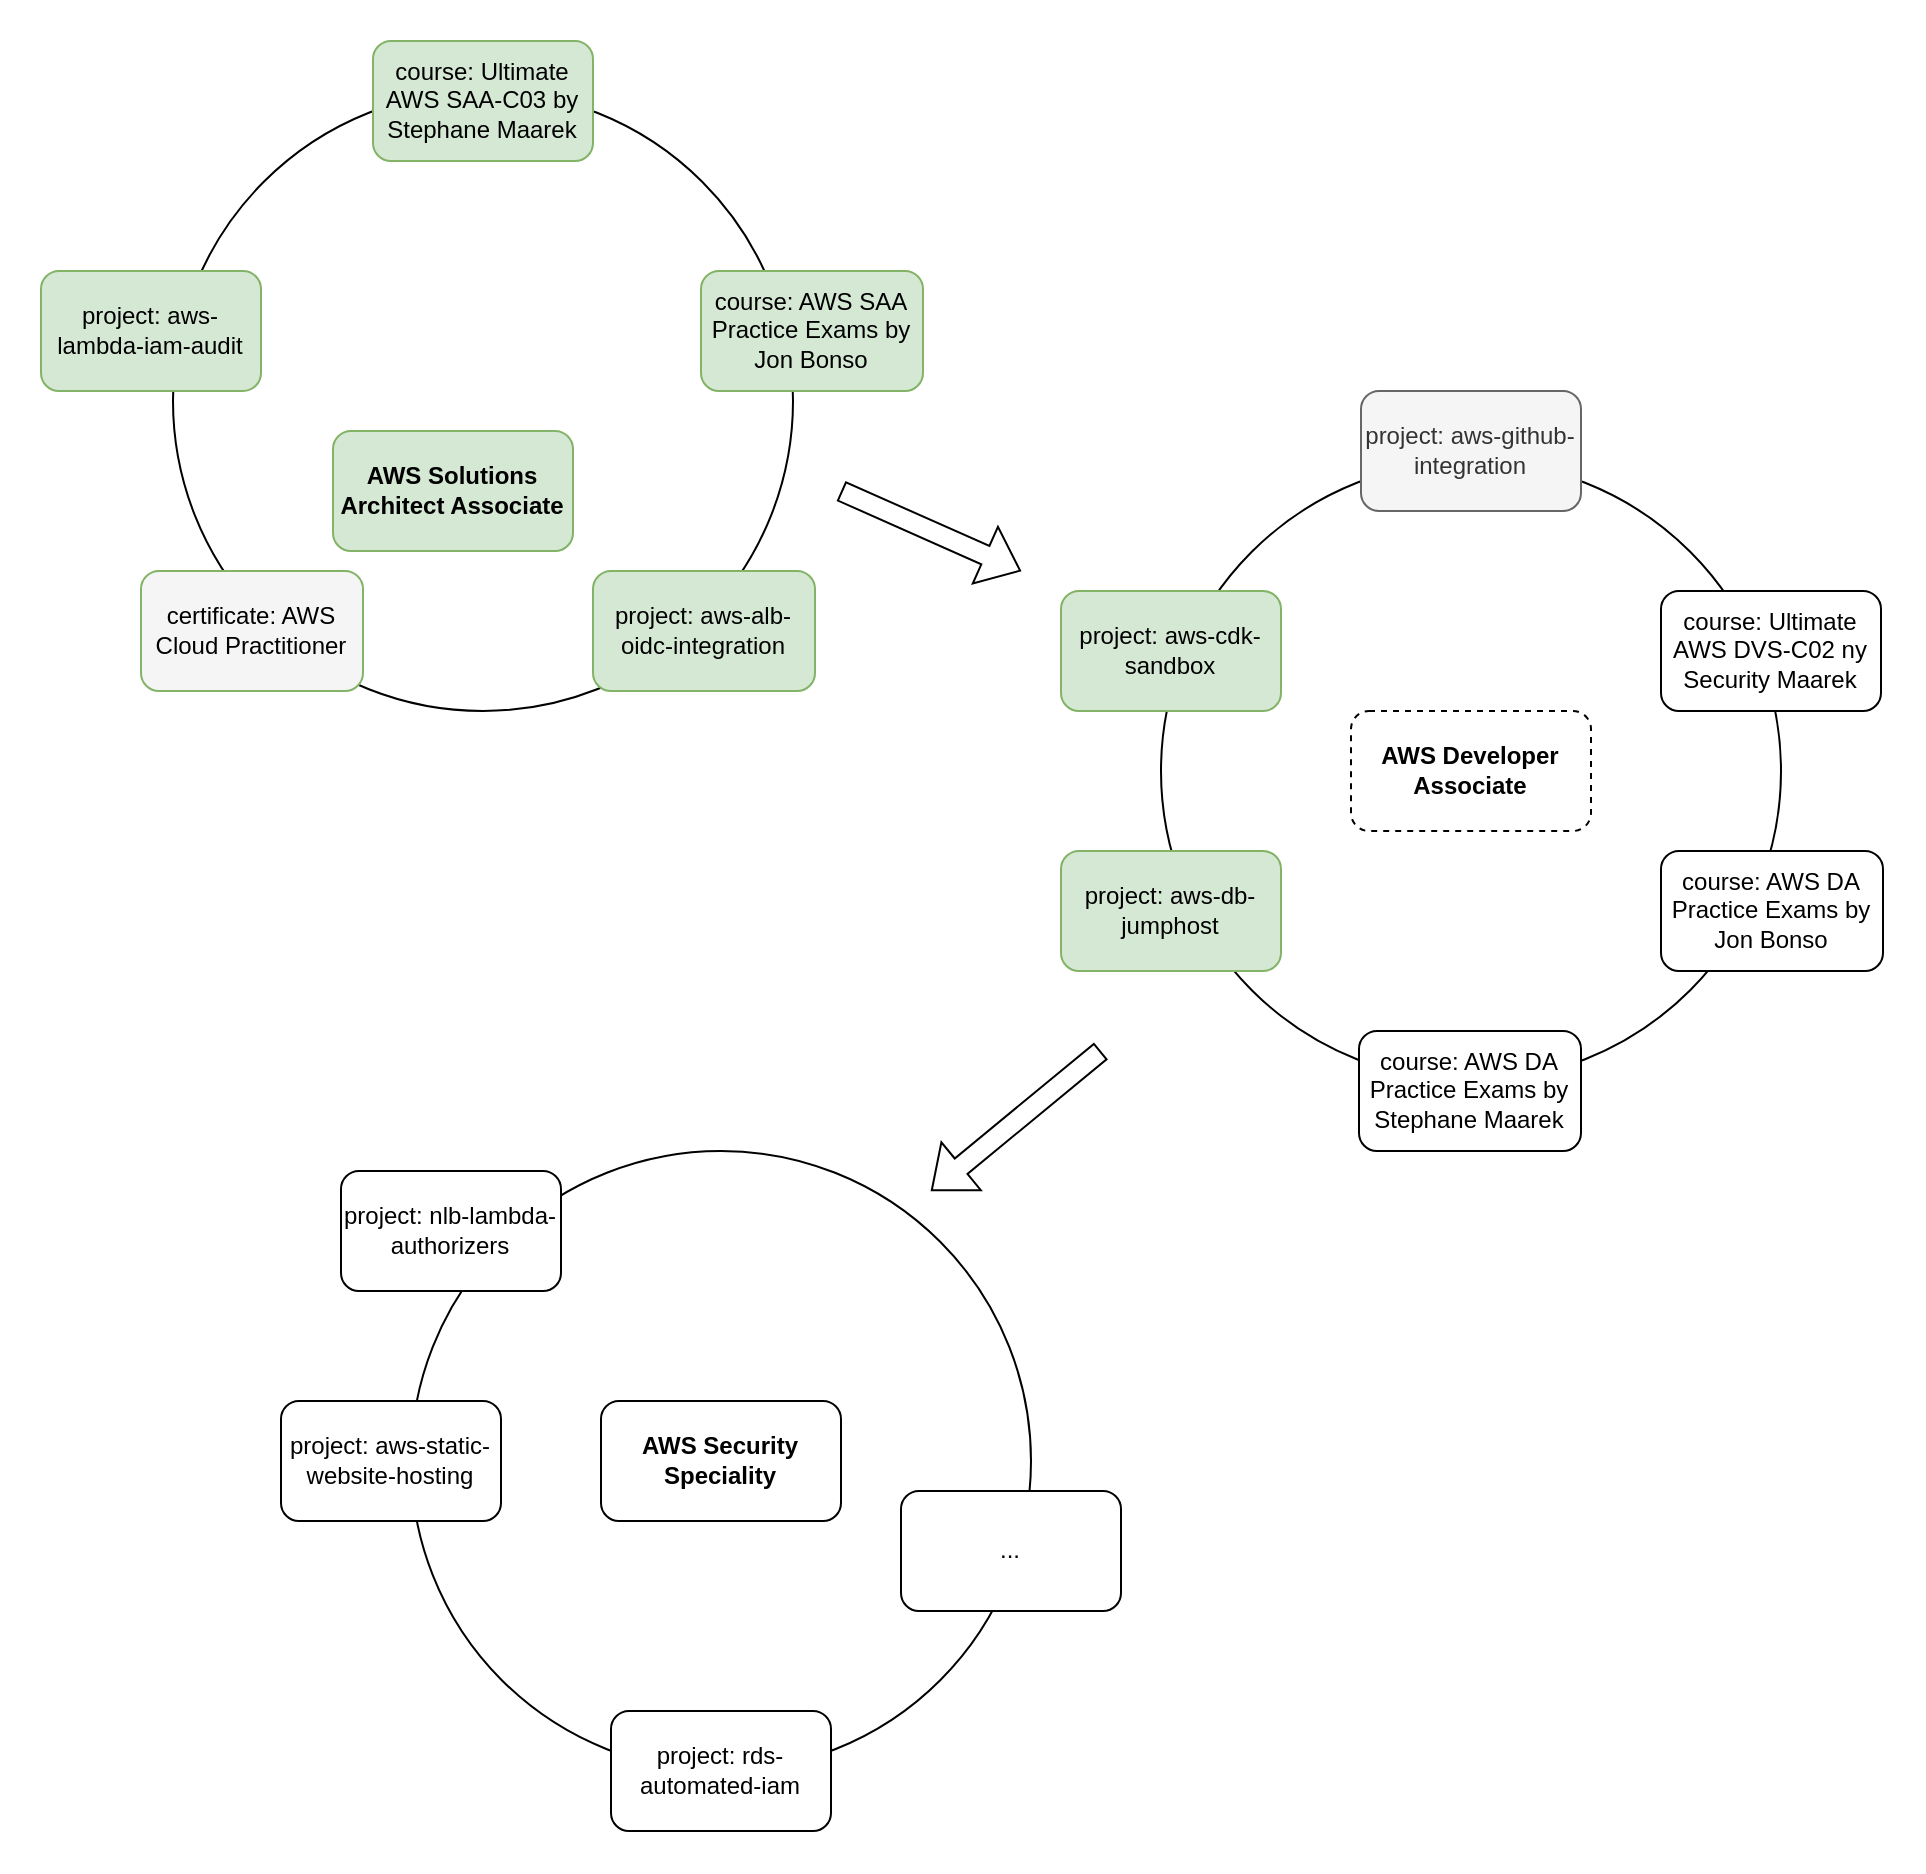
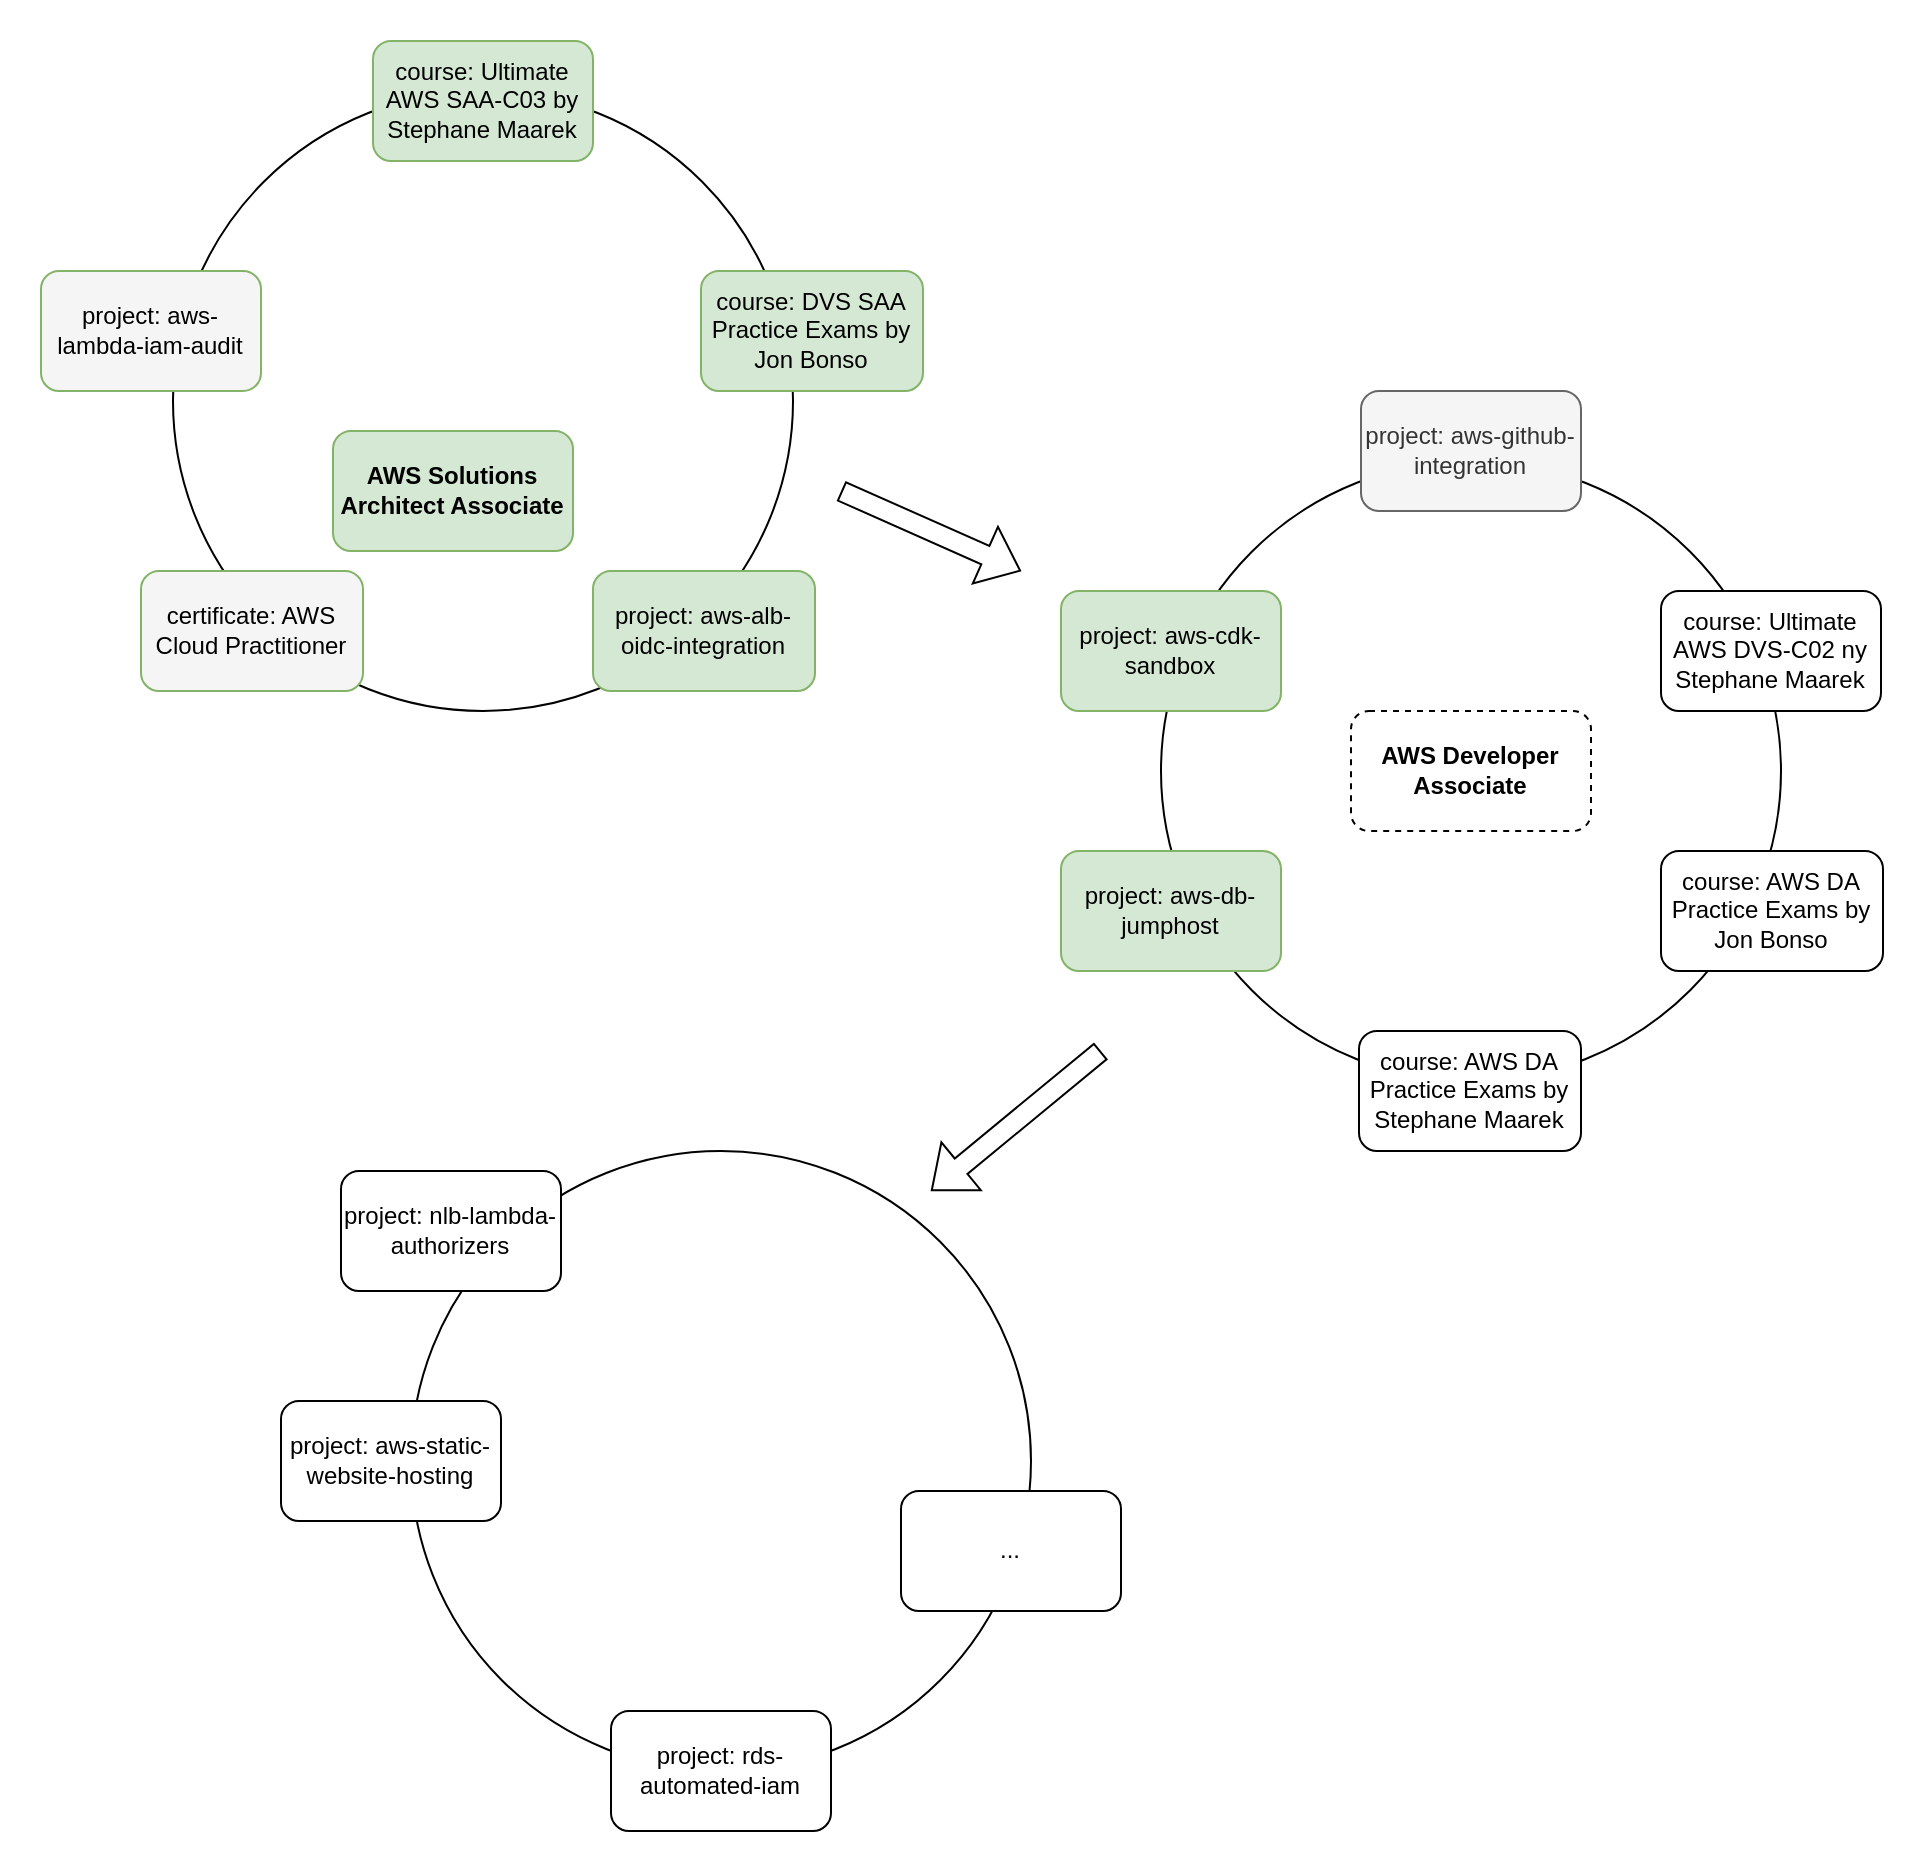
  <mxCell id="0" />
  <mxCell id="1" parent="0" />
  <mxCell id="2" value="" style="ellipse;whiteSpace=wrap;html=1;aspect=fixed;fillColor=none;" parent="1" vertex="1"><mxGeometry x="580" y="230" width="310" height="310" as="geometry" /></mxCell>
  <mxCell id="3" value="" style="ellipse;whiteSpace=wrap;html=1;aspect=fixed;fillColor=none;" parent="1" vertex="1"><mxGeometry x="205" y="575" width="310" height="310" as="geometry" /></mxCell>
  <mxCell id="4" value="" style="ellipse;whiteSpace=wrap;html=1;aspect=fixed;fillColor=none;" parent="1" vertex="1"><mxGeometry x="86" y="45" width="310" height="310" as="geometry" /></mxCell>
  <mxCell id="5" value="AWS Solutions Architect Associate" style="rounded=1;whiteSpace=wrap;html=1;fillColor=#d5e8d4;strokeColor=#82b366;fontStyle=1" parent="1" vertex="1"><mxGeometry x="166" y="215" width="120" height="60" as="geometry" /></mxCell>
  <mxCell id="6" value="project: aws-static-website-hosting" style="rounded=1;whiteSpace=wrap;html=1;" parent="1" vertex="1"><mxGeometry x="140" y="700" width="110" height="60" as="geometry" /></mxCell>
  <mxCell id="7" value="project: aws-alb-oidc-integration" style="rounded=1;whiteSpace=wrap;html=1;fillColor=#d5e8d4;strokeColor=#82b366;" parent="1" vertex="1"><mxGeometry x="296" y="285" width="111" height="60" as="geometry" /></mxCell>
- <mxCell id="8" value="course: AWS SAA Practice Exams by Jon Bonso" style="rounded=1;whiteSpace=wrap;html=1;fillColor=#d5e8d4;strokeColor=#82b366;" parent="1" vertex="1"><mxGeometry x="350" y="135" width="111" height="60" as="geometry" /></mxCell>
+ <mxCell id="8" value="course: DVS SAA Practice Exams by Jon Bonso" style="rounded=1;whiteSpace=wrap;html=1;fillColor=#d5e8d4;strokeColor=#82b366;" parent="1" vertex="1"><mxGeometry x="350" y="135" width="111" height="60" as="geometry" /></mxCell>
  <mxCell id="9" value="project: nlb-lambda- authorizers" style="rounded=1;whiteSpace=wrap;html=1;" parent="1" vertex="1"><mxGeometry x="170" y="585" width="110" height="60" as="geometry" /></mxCell>
- <mxCell id="10" value="AWS Security Speciality" style="rounded=1;whiteSpace=wrap;html=1;fontStyle=1" parent="1" vertex="1"><mxGeometry x="300" y="700" width="120" height="60" as="geometry" /></mxCell>
  <mxCell id="11" value="AWS Developer Associate" style="rounded=1;whiteSpace=wrap;html=1;fontStyle=1;dashed=1;" parent="1" vertex="1"><mxGeometry x="675" y="355" width="120" height="60" as="geometry" /></mxCell>
- <mxCell id="12" value="course: Ultimate AWS DVS-C02 ny Security Maarek" style="rounded=1;whiteSpace=wrap;html=1;" parent="1" vertex="1"><mxGeometry x="830" y="295" width="110" height="60" as="geometry" /></mxCell>
+ <mxCell id="12" value="course: Ultimate AWS DVS-C02 ny Stephane Maarek" style="rounded=1;whiteSpace=wrap;html=1;" parent="1" vertex="1"><mxGeometry x="830" y="295" width="110" height="60" as="geometry" /></mxCell>
  <mxCell id="13" value="project: aws-cdk-sandbox" style="rounded=1;whiteSpace=wrap;html=1;fillColor=#d5e8d4;strokeColor=#82b366;" parent="1" vertex="1"><mxGeometry x="530" y="295" width="110" height="60" as="geometry" /></mxCell>
  <mxCell id="14" value="course: Ultimate AWS SAA-C03 by Stephane Maarek" style="rounded=1;whiteSpace=wrap;html=1;fillColor=#d5e8d4;strokeColor=#82b366;" parent="1" vertex="1"><mxGeometry x="186" y="20" width="110" height="60" as="geometry" /></mxCell>
- <mxCell id="15" value="project: aws-lambda-iam-audit" style="rounded=1;whiteSpace=wrap;html=1;fillColor=#d5e8d4;strokeColor=#82b366;" parent="1" vertex="1"><mxGeometry x="20" y="135" width="110" height="60" as="geometry" /></mxCell>
+ <mxCell id="15" value="project: aws-lambda-iam-audit" style="rounded=1;whiteSpace=wrap;html=1;fillColor=#f5f5f5;strokeColor=#82b366;" parent="1" vertex="1"><mxGeometry x="20" y="135" width="110" height="60" as="geometry" /></mxCell>
  <mxCell id="16" value="certificate: AWS Cloud Practitioner" style="rounded=1;whiteSpace=wrap;html=1;fillColor=#f5f5f5;strokeColor=#82b366;" parent="1" vertex="1"><mxGeometry x="70" y="285" width="111" height="60" as="geometry" /></mxCell>
  <mxCell id="17" value="" style="shape=flexArrow;endArrow=classic;html=1;rounded=0;" parent="1" edge="1"><mxGeometry width="50" height="50" relative="1" as="geometry"><mxPoint x="420" y="245" as="sourcePoint" /><mxPoint x="510" y="285" as="targetPoint" /></mxGeometry></mxCell>
  <mxCell id="18" value="" style="shape=flexArrow;endArrow=classic;html=1;rounded=0;" parent="1" edge="1"><mxGeometry width="50" height="50" relative="1" as="geometry"><mxPoint x="550" y="525" as="sourcePoint" /><mxPoint x="465" y="595" as="targetPoint" /></mxGeometry></mxCell>
  <mxCell id="19" value="course: AWS DA Practice Exams by Jon Bonso" style="rounded=1;whiteSpace=wrap;html=1;" parent="1" vertex="1"><mxGeometry x="830" y="425" width="111" height="60" as="geometry" /></mxCell>
  <mxCell id="20" value="course: AWS DA Practice Exams by Stephane Maarek" style="rounded=1;whiteSpace=wrap;html=1;" parent="1" vertex="1"><mxGeometry x="679" y="515" width="111" height="60" as="geometry" /></mxCell>
  <mxCell id="21" value="project: aws-github-integration" style="rounded=1;whiteSpace=wrap;html=1;fillColor=#f5f5f5;strokeColor=#666666;fontColor=#333333;" parent="1" vertex="1"><mxGeometry x="680" y="195" width="110" height="60" as="geometry" /></mxCell>
  <mxCell id="22" value="..." style="rounded=1;whiteSpace=wrap;html=1;" parent="1" vertex="1"><mxGeometry x="450" y="745" width="110" height="60" as="geometry" /></mxCell>
  <mxCell id="23" value="project: aws-db-jumphost" style="rounded=1;whiteSpace=wrap;html=1;fillColor=#d5e8d4;strokeColor=#82b366;" parent="1" vertex="1"><mxGeometry x="530" y="425" width="110" height="60" as="geometry" /></mxCell>
  <mxCell id="24" value="project: rds-automated-iam" style="rounded=1;whiteSpace=wrap;html=1;" parent="1" vertex="1"><mxGeometry x="305" y="855" width="110" height="60" as="geometry" /></mxCell>
